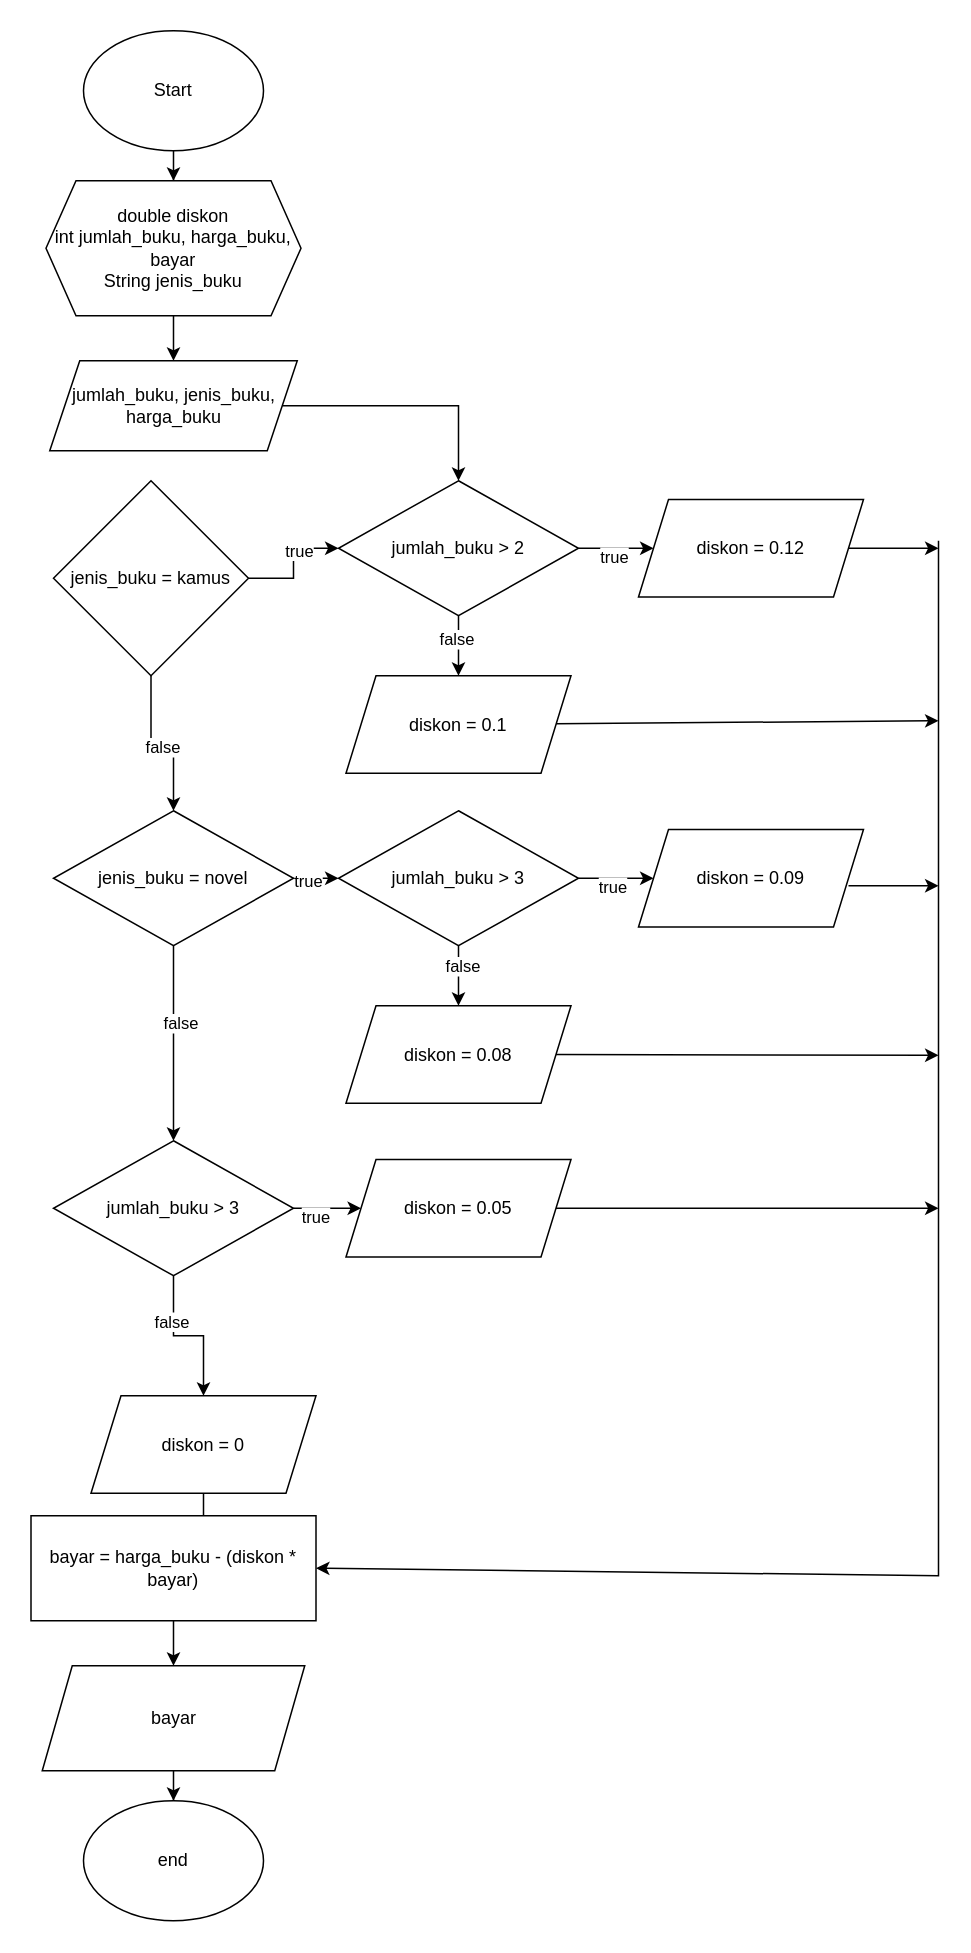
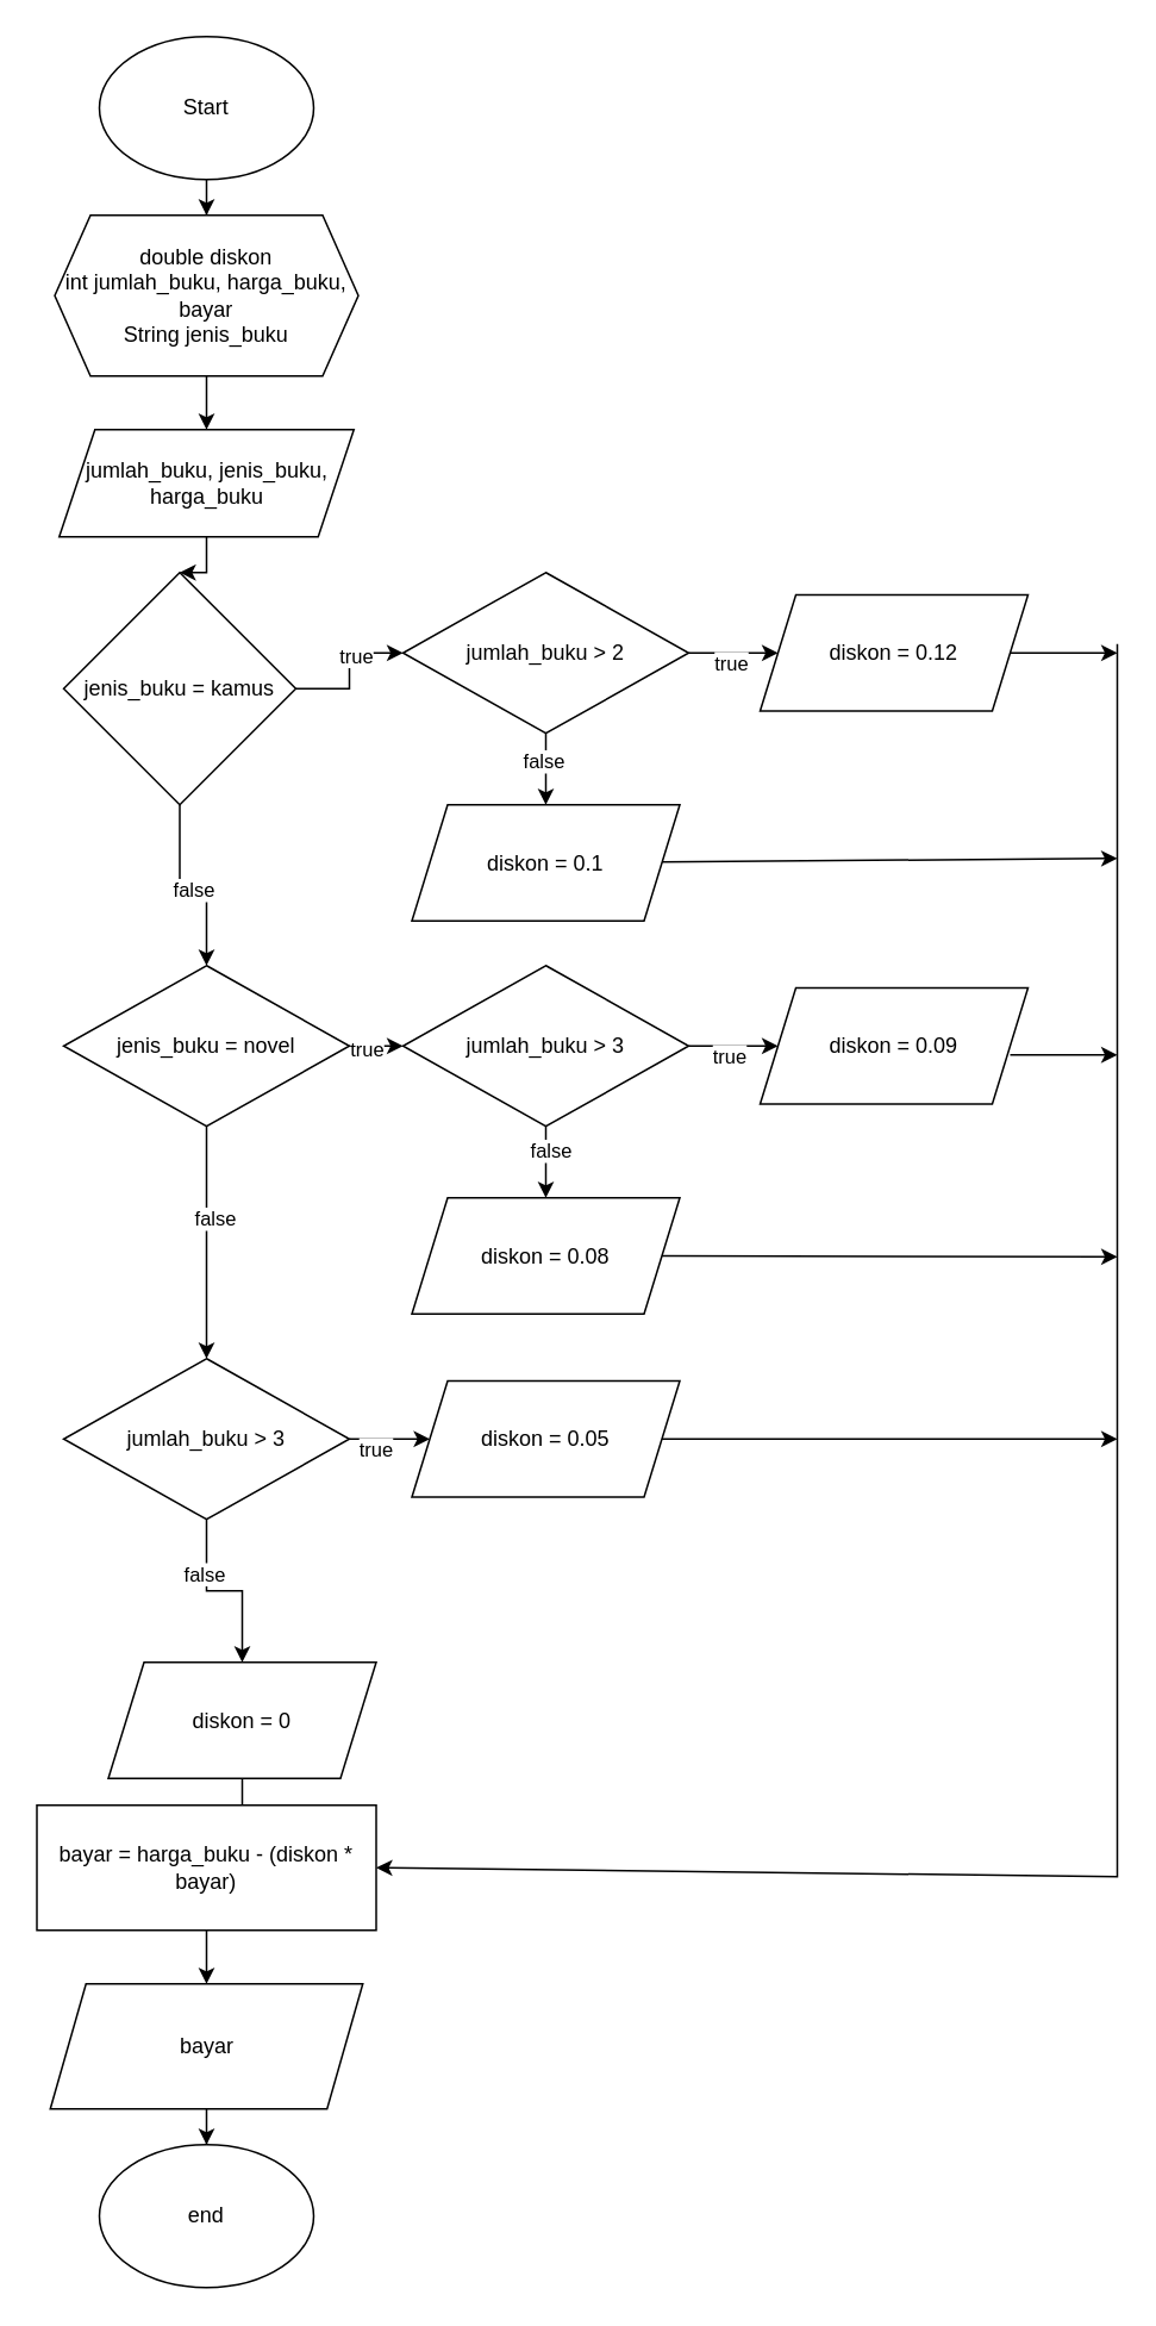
  <mxCell id="0" />
  <mxCell id="1" parent="0" />
  <mxCell id="2" value="" style="edgeStyle=orthogonalEdgeStyle;rounded=0;orthogonalLoop=1;jettySize=auto;html=1;" edge="1" parent="1" source="3" target="5"><mxGeometry relative="1" as="geometry" /></mxCell>
  <mxCell id="3" value="Start" style="ellipse;whiteSpace=wrap;html=1;" vertex="1" parent="1"><mxGeometry x="55" y="20" width="120" height="80" as="geometry" /></mxCell>
  <mxCell id="4" value="" style="edgeStyle=orthogonalEdgeStyle;rounded=0;orthogonalLoop=1;jettySize=auto;html=1;" edge="1" parent="1" source="5" target="7"><mxGeometry relative="1" as="geometry" /></mxCell>
  <mxCell id="5" value="double diskon&lt;br&gt;int jumlah_buku, harga_buku, bayar&lt;br&gt;String jenis_buku" style="shape=hexagon;perimeter=hexagonPerimeter2;whiteSpace=wrap;html=1;fixedSize=1;" vertex="1" parent="1"><mxGeometry x="30" y="120" width="170" height="90" as="geometry" /></mxCell>
- <mxCell id="6" value="" style="edgeStyle=orthogonalEdgeStyle;rounded=0;orthogonalLoop=1;jettySize=auto;html=1;" edge="1" parent="1" source="7" target="17"><mxGeometry relative="1" as="geometry" /></mxCell>
+ <mxCell id="6" value="" style="edgeStyle=orthogonalEdgeStyle;rounded=0;orthogonalLoop=1;jettySize=auto;html=1;" edge="1" parent="1" source="7" target="12"><mxGeometry relative="1" as="geometry" /></mxCell>
  <mxCell id="7" value="jumlah_buku, jenis_buku, harga_buku" style="shape=parallelogram;perimeter=parallelogramPerimeter;whiteSpace=wrap;html=1;fixedSize=1;" vertex="1" parent="1"><mxGeometry x="32.5" y="240" width="165" height="60" as="geometry" /></mxCell>
  <mxCell id="8" value="" style="edgeStyle=orthogonalEdgeStyle;rounded=0;orthogonalLoop=1;jettySize=auto;html=1;" edge="1" parent="1" source="12" target="17"><mxGeometry relative="1" as="geometry" /></mxCell>
  <mxCell id="9" value="true" style="edgeLabel;html=1;align=center;verticalAlign=middle;resizable=0;points=[];" vertex="1" connectable="0" parent="8"><mxGeometry x="0.32" y="-1" relative="1" as="geometry"><mxPoint as="offset" /></mxGeometry></mxCell>
  <mxCell id="10" value="" style="edgeStyle=orthogonalEdgeStyle;rounded=0;orthogonalLoop=1;jettySize=auto;html=1;" edge="1" parent="1" source="12" target="24"><mxGeometry relative="1" as="geometry" /></mxCell>
  <mxCell id="11" value="false" style="edgeLabel;html=1;align=center;verticalAlign=middle;resizable=0;points=[];" vertex="1" connectable="0" parent="10"><mxGeometry x="-0.015" y="-2" relative="1" as="geometry"><mxPoint as="offset" /></mxGeometry></mxCell>
  <mxCell id="12" value="jenis_buku = kamus" style="rhombus;whiteSpace=wrap;html=1;" vertex="1" parent="1"><mxGeometry x="35" y="320" width="130" height="130" as="geometry" /></mxCell>
  <mxCell id="13" value="" style="edgeStyle=orthogonalEdgeStyle;rounded=0;orthogonalLoop=1;jettySize=auto;html=1;" edge="1" parent="1" source="17" target="18"><mxGeometry relative="1" as="geometry" /></mxCell>
  <mxCell id="14" value="true" style="edgeLabel;html=1;align=center;verticalAlign=middle;resizable=0;points=[];" vertex="1" connectable="0" parent="13"><mxGeometry x="-0.08" y="-5" relative="1" as="geometry"><mxPoint as="offset" /></mxGeometry></mxCell>
  <mxCell id="15" value="" style="edgeStyle=orthogonalEdgeStyle;rounded=0;orthogonalLoop=1;jettySize=auto;html=1;" edge="1" parent="1" source="17" target="19"><mxGeometry relative="1" as="geometry" /></mxCell>
  <mxCell id="16" value="false" style="edgeLabel;html=1;align=center;verticalAlign=middle;resizable=0;points=[];" vertex="1" connectable="0" parent="15"><mxGeometry x="-0.25" y="-2" relative="1" as="geometry"><mxPoint as="offset" /></mxGeometry></mxCell>
  <mxCell id="17" value="jumlah_buku &amp;gt; 2" style="rhombus;whiteSpace=wrap;html=1;" vertex="1" parent="1"><mxGeometry x="225" y="320" width="160" height="90" as="geometry" /></mxCell>
  <mxCell id="18" value="diskon = 0.12" style="shape=parallelogram;perimeter=parallelogramPerimeter;whiteSpace=wrap;html=1;fixedSize=1;" vertex="1" parent="1"><mxGeometry x="425" y="332.5" width="150" height="65" as="geometry" /></mxCell>
  <mxCell id="19" value="diskon = 0.1" style="shape=parallelogram;perimeter=parallelogramPerimeter;whiteSpace=wrap;html=1;fixedSize=1;" vertex="1" parent="1"><mxGeometry x="230" y="450" width="150" height="65" as="geometry" /></mxCell>
  <mxCell id="20" value="" style="edgeStyle=orthogonalEdgeStyle;rounded=0;orthogonalLoop=1;jettySize=auto;html=1;" edge="1" parent="1" source="24" target="29"><mxGeometry relative="1" as="geometry" /></mxCell>
  <mxCell id="21" value="true" style="edgeLabel;html=1;align=center;verticalAlign=middle;resizable=0;points=[];" vertex="1" connectable="0" parent="20"><mxGeometry x="-0.64" y="-1" relative="1" as="geometry"><mxPoint as="offset" /></mxGeometry></mxCell>
  <mxCell id="22" value="" style="edgeStyle=orthogonalEdgeStyle;rounded=0;orthogonalLoop=1;jettySize=auto;html=1;" edge="1" parent="1" source="24" target="36"><mxGeometry relative="1" as="geometry" /></mxCell>
  <mxCell id="23" value="false" style="edgeLabel;html=1;align=center;verticalAlign=middle;resizable=0;points=[];" vertex="1" connectable="0" parent="22"><mxGeometry x="-0.215" y="4" relative="1" as="geometry"><mxPoint as="offset" /></mxGeometry></mxCell>
  <mxCell id="24" value="jenis_buku = novel" style="rhombus;whiteSpace=wrap;html=1;" vertex="1" parent="1"><mxGeometry x="35" y="540" width="160" height="90" as="geometry" /></mxCell>
  <mxCell id="25" value="" style="edgeStyle=orthogonalEdgeStyle;rounded=0;orthogonalLoop=1;jettySize=auto;html=1;" edge="1" parent="1" source="29" target="30"><mxGeometry relative="1" as="geometry" /></mxCell>
  <mxCell id="26" value="true" style="edgeLabel;html=1;align=center;verticalAlign=middle;resizable=0;points=[];" vertex="1" connectable="0" parent="25"><mxGeometry x="-0.12" y="-5" relative="1" as="geometry"><mxPoint as="offset" /></mxGeometry></mxCell>
  <mxCell id="27" value="" style="edgeStyle=orthogonalEdgeStyle;rounded=0;orthogonalLoop=1;jettySize=auto;html=1;" edge="1" parent="1" source="29" target="31"><mxGeometry relative="1" as="geometry" /></mxCell>
  <mxCell id="28" value="false" style="edgeLabel;html=1;align=center;verticalAlign=middle;resizable=0;points=[];" vertex="1" connectable="0" parent="27"><mxGeometry x="-0.35" y="2" relative="1" as="geometry"><mxPoint as="offset" /></mxGeometry></mxCell>
  <mxCell id="29" value="jumlah_buku &amp;gt; 3" style="rhombus;whiteSpace=wrap;html=1;" vertex="1" parent="1"><mxGeometry x="225" y="540" width="160" height="90" as="geometry" /></mxCell>
  <mxCell id="30" value="diskon = 0.09" style="shape=parallelogram;perimeter=parallelogramPerimeter;whiteSpace=wrap;html=1;fixedSize=1;" vertex="1" parent="1"><mxGeometry x="425" y="552.5" width="150" height="65" as="geometry" /></mxCell>
  <mxCell id="31" value="diskon = 0.08" style="shape=parallelogram;perimeter=parallelogramPerimeter;whiteSpace=wrap;html=1;fixedSize=1;" vertex="1" parent="1"><mxGeometry x="230" y="670" width="150" height="65" as="geometry" /></mxCell>
  <mxCell id="32" value="" style="edgeStyle=orthogonalEdgeStyle;rounded=0;orthogonalLoop=1;jettySize=auto;html=1;" edge="1" parent="1" source="36" target="37"><mxGeometry relative="1" as="geometry" /></mxCell>
  <mxCell id="33" value="true" style="edgeLabel;html=1;align=center;verticalAlign=middle;resizable=0;points=[];" vertex="1" connectable="0" parent="32"><mxGeometry x="-0.491" y="-5" relative="1" as="geometry"><mxPoint as="offset" /></mxGeometry></mxCell>
  <mxCell id="34" value="" style="edgeStyle=orthogonalEdgeStyle;rounded=0;orthogonalLoop=1;jettySize=auto;html=1;" edge="1" parent="1" source="36" target="39"><mxGeometry relative="1" as="geometry" /></mxCell>
  <mxCell id="35" value="false" style="edgeLabel;html=1;align=center;verticalAlign=middle;resizable=0;points=[];" vertex="1" connectable="0" parent="34"><mxGeometry x="-0.4" y="-2" relative="1" as="geometry"><mxPoint as="offset" /></mxGeometry></mxCell>
  <mxCell id="36" value="jumlah_buku &amp;gt; 3" style="rhombus;whiteSpace=wrap;html=1;" vertex="1" parent="1"><mxGeometry x="35" y="760" width="160" height="90" as="geometry" /></mxCell>
  <mxCell id="37" value="diskon = 0.05" style="shape=parallelogram;perimeter=parallelogramPerimeter;whiteSpace=wrap;html=1;fixedSize=1;" vertex="1" parent="1"><mxGeometry x="230" y="772.5" width="150" height="65" as="geometry" /></mxCell>
  <mxCell id="38" value="" style="edgeStyle=orthogonalEdgeStyle;rounded=0;orthogonalLoop=1;jettySize=auto;html=1;" edge="1" parent="1" source="39" target="41"><mxGeometry relative="1" as="geometry" /></mxCell>
  <mxCell id="39" value="diskon = 0" style="shape=parallelogram;perimeter=parallelogramPerimeter;whiteSpace=wrap;html=1;fixedSize=1;" vertex="1" parent="1"><mxGeometry x="60" y="930" width="150" height="65" as="geometry" /></mxCell>
  <mxCell id="40" value="" style="edgeStyle=orthogonalEdgeStyle;rounded=0;orthogonalLoop=1;jettySize=auto;html=1;" edge="1" parent="1" source="41" target="43"><mxGeometry relative="1" as="geometry" /></mxCell>
  <mxCell id="41" value="bayar = harga_buku - (diskon * bayar)" style="rounded=0;whiteSpace=wrap;html=1;" vertex="1" parent="1"><mxGeometry x="20" y="1010" width="190" height="70" as="geometry" /></mxCell>
  <mxCell id="42" value="" style="edgeStyle=orthogonalEdgeStyle;rounded=0;orthogonalLoop=1;jettySize=auto;html=1;" edge="1" parent="1" source="43" target="44"><mxGeometry relative="1" as="geometry" /></mxCell>
  <mxCell id="43" value="bayar" style="shape=parallelogram;perimeter=parallelogramPerimeter;whiteSpace=wrap;html=1;fixedSize=1;" vertex="1" parent="1"><mxGeometry x="27.5" y="1110" width="175" height="70" as="geometry" /></mxCell>
  <mxCell id="44" value="end" style="ellipse;whiteSpace=wrap;html=1;" vertex="1" parent="1"><mxGeometry x="55" y="1200" width="120" height="80" as="geometry" /></mxCell>
  <mxCell id="45" value="" style="endArrow=classic;html=1;rounded=0;exitX=1;exitY=0.5;exitDx=0;exitDy=0;" edge="1" parent="1" source="18"><mxGeometry width="50" height="50" relative="1" as="geometry"><mxPoint x="555" y="370" as="sourcePoint" /><mxPoint x="625" y="365" as="targetPoint" /></mxGeometry></mxCell>
  <mxCell id="46" value="" style="endArrow=classic;html=1;rounded=0;" edge="1" parent="1" source="19"><mxGeometry width="50" height="50" relative="1" as="geometry"><mxPoint x="375" y="490" as="sourcePoint" /><mxPoint x="625" y="480" as="targetPoint" /></mxGeometry></mxCell>
  <mxCell id="47" value="" style="endArrow=classic;html=1;rounded=0;exitX=1;exitY=0.5;exitDx=0;exitDy=0;" edge="1" parent="1" source="31"><mxGeometry width="50" height="50" relative="1" as="geometry"><mxPoint x="385" y="710" as="sourcePoint" /><mxPoint x="625" y="703" as="targetPoint" /></mxGeometry></mxCell>
  <mxCell id="48" value="" style="endArrow=classic;html=1;rounded=0;exitX=1;exitY=0.5;exitDx=0;exitDy=0;" edge="1" parent="1" source="37"><mxGeometry width="50" height="50" relative="1" as="geometry"><mxPoint x="365" y="800" as="sourcePoint" /><mxPoint x="625" y="805" as="targetPoint" /></mxGeometry></mxCell>
  <mxCell id="49" value="" style="endArrow=classic;html=1;rounded=0;entryX=1;entryY=0.5;entryDx=0;entryDy=0;" edge="1" parent="1" target="41"><mxGeometry width="50" height="50" relative="1" as="geometry"><mxPoint x="625" y="360" as="sourcePoint" /><mxPoint x="215" y="1050" as="targetPoint" /><Array as="points"><mxPoint x="625" y="1050" /></Array></mxGeometry></mxCell>
  <mxCell id="50" value="" style="endArrow=classic;html=1;rounded=0;" edge="1" parent="1"><mxGeometry width="50" height="50" relative="1" as="geometry"><mxPoint x="565" y="590" as="sourcePoint" /><mxPoint x="625" y="590" as="targetPoint" /></mxGeometry></mxCell>
